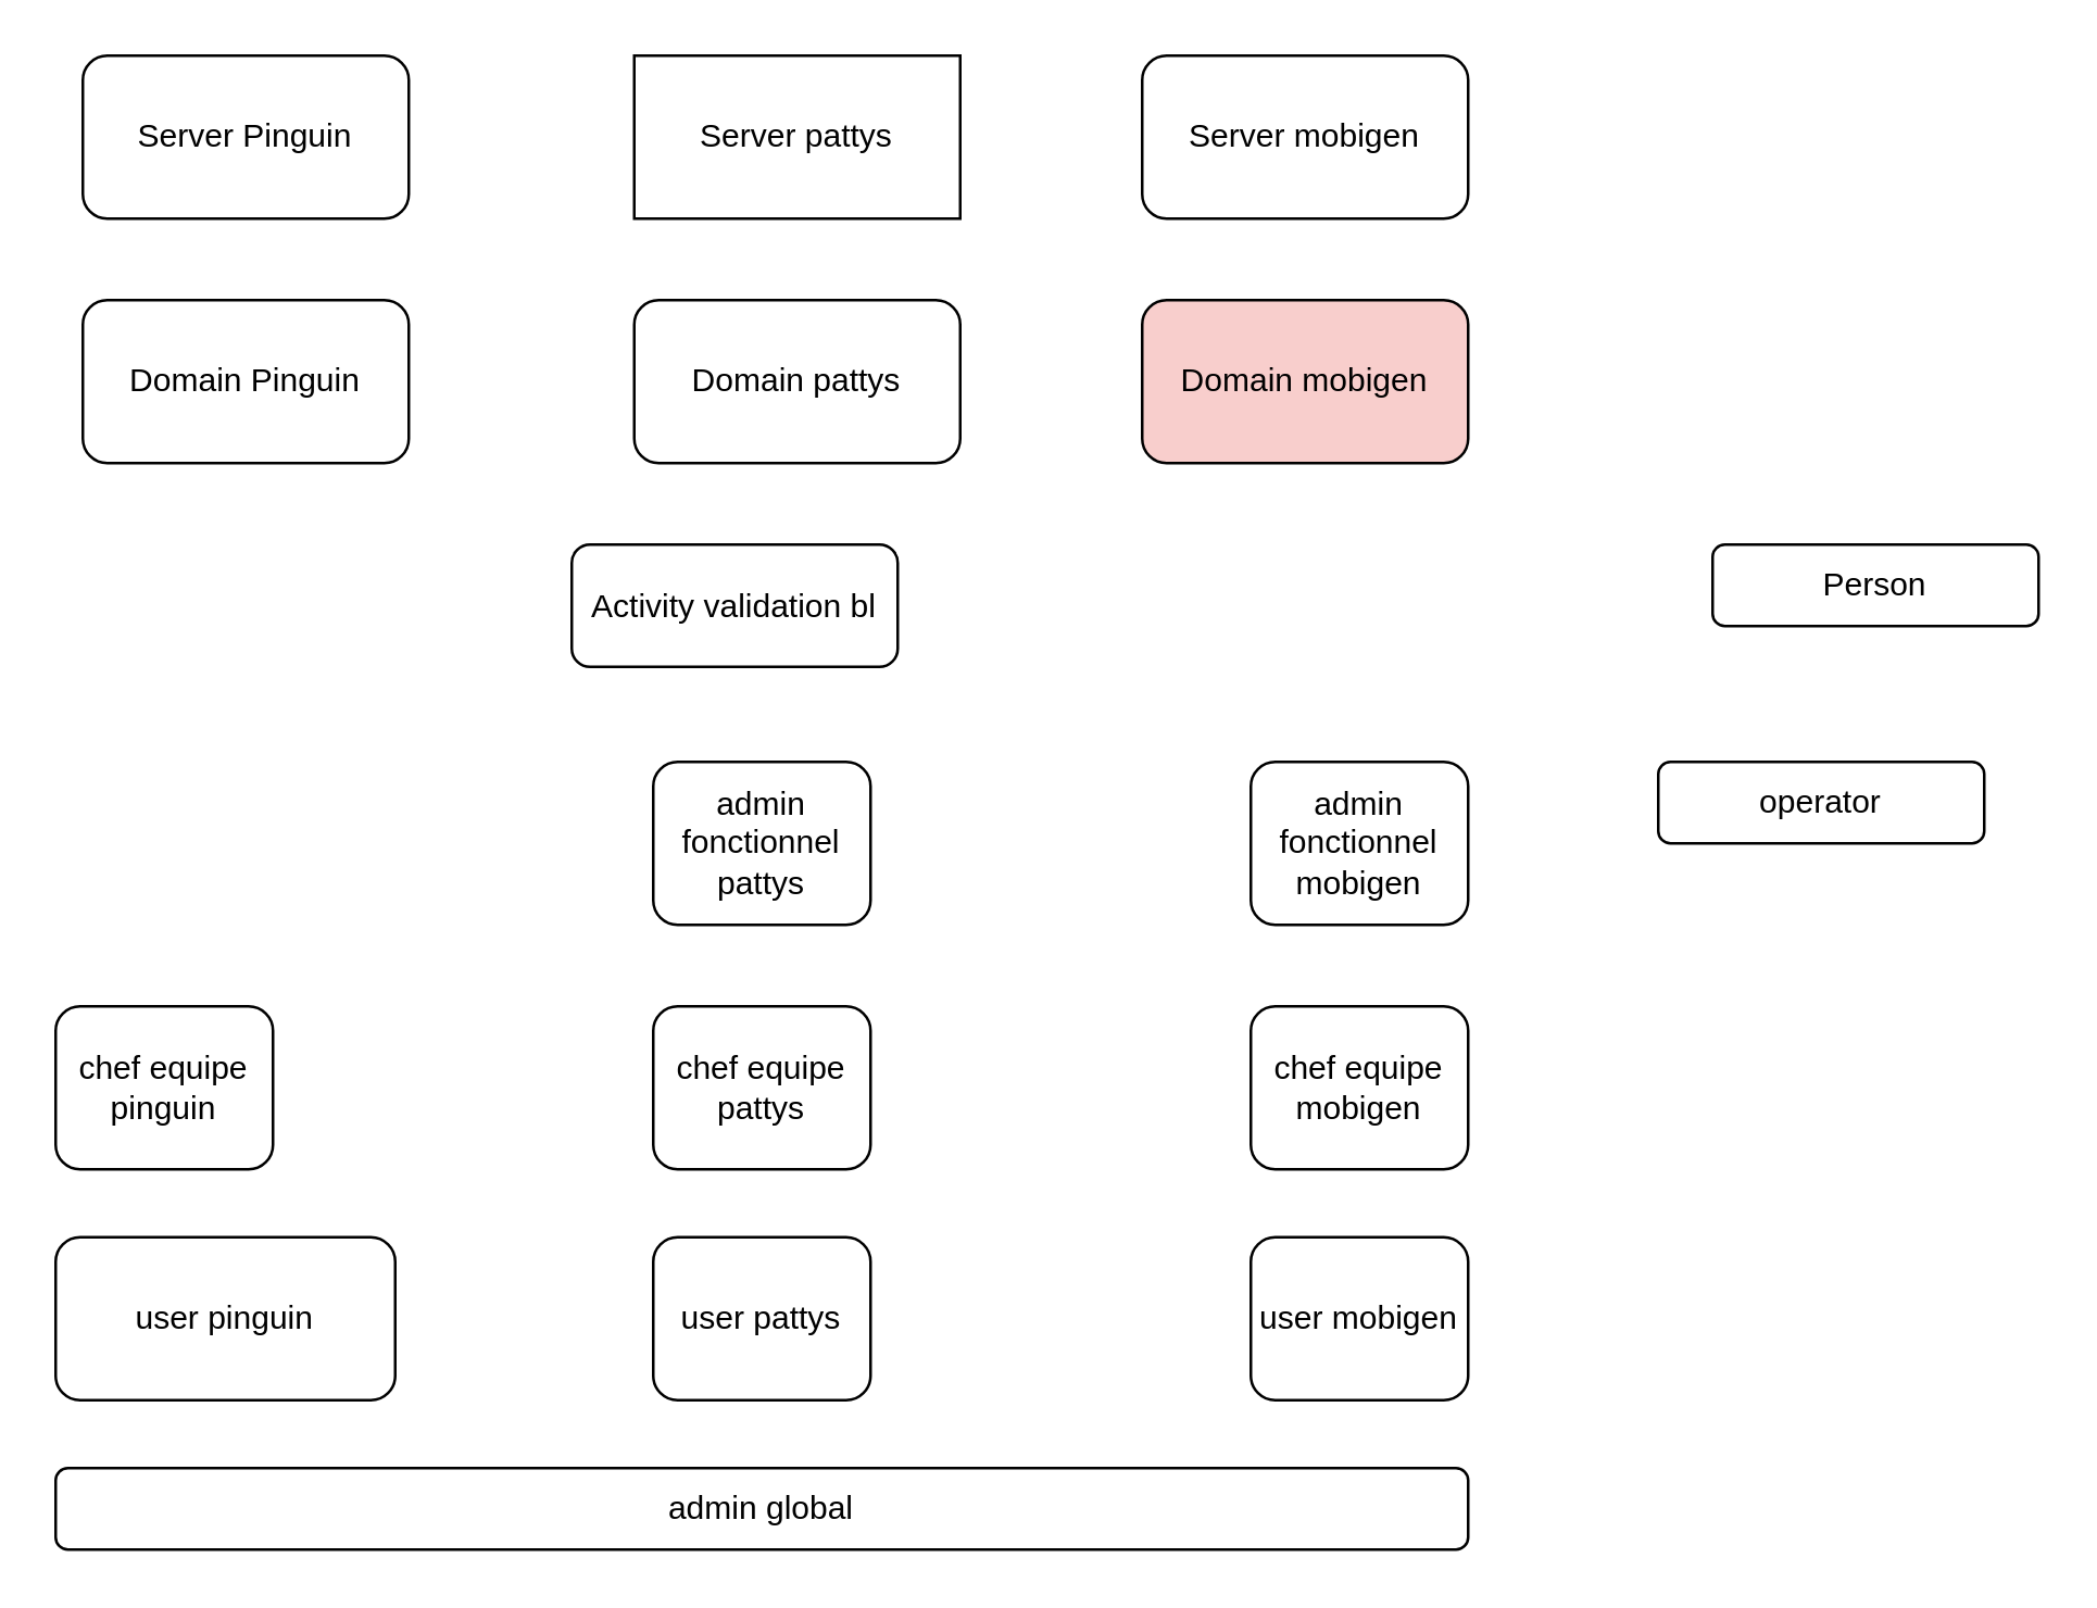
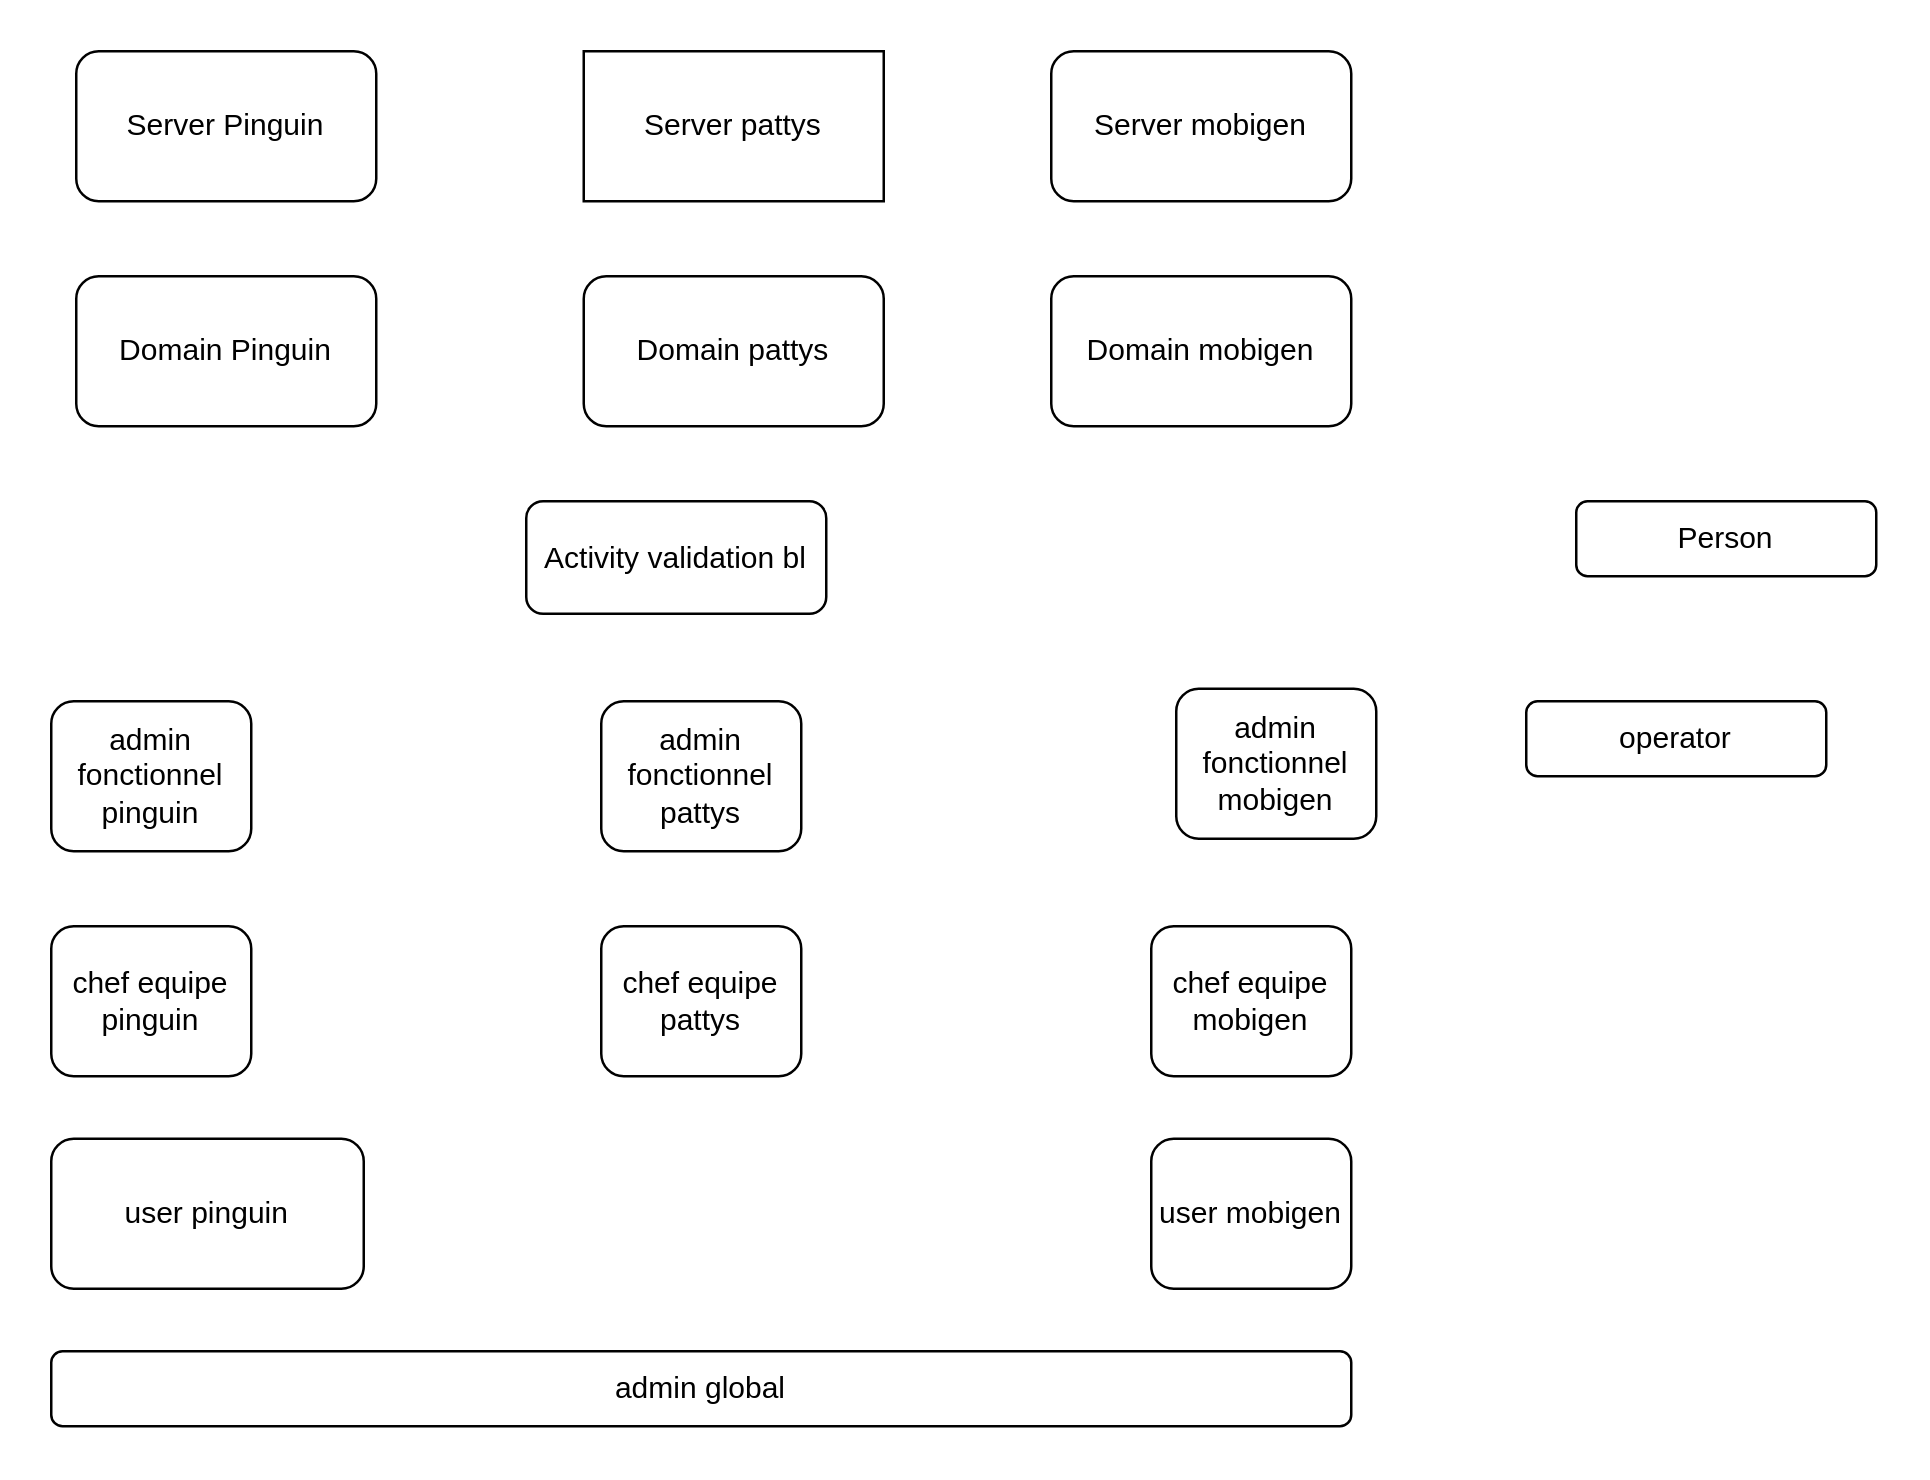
  <mxCell id="0" />
  <mxCell id="1" parent="0" />
  <mxCell id="2" value="Server Pinguin" style="rounded=1;whiteSpace=wrap;html=1;" vertex="1" parent="1"><mxGeometry x="30" y="20" width="120" height="60" as="geometry" /></mxCell>
  <mxCell id="3" value="Server pattys" style="whiteSpace=wrap;html=1;rounded=0;" vertex="1" parent="1"><mxGeometry x="233" y="20" width="120" height="60" as="geometry" /></mxCell>
  <mxCell id="4" value="Server mobigen" style="rounded=1;whiteSpace=wrap;html=1;" vertex="1" parent="1"><mxGeometry x="420" y="20" width="120" height="60" as="geometry" /></mxCell>
  <mxCell id="5" value="admin global" style="rounded=1;whiteSpace=wrap;html=1;" vertex="1" parent="1"><mxGeometry x="20" y="540" width="520" height="30" as="geometry" /></mxCell>
- <mxCell id="6" value="admin fonctionnel mobigen" style="rounded=1;whiteSpace=wrap;html=1;" vertex="1" parent="1"><mxGeometry x="460" y="280" width="80" height="60" as="geometry" /></mxCell>
+ <mxCell id="6" value="admin fonctionnel mobigen" style="rounded=1;whiteSpace=wrap;html=1;" vertex="1" parent="1"><mxGeometry x="470" y="275" width="80" height="60" as="geometry" /></mxCell>
  <mxCell id="7" value="chef equipe mobigen" style="rounded=1;whiteSpace=wrap;html=1;" vertex="1" parent="1"><mxGeometry x="460" y="370" width="80" height="60" as="geometry" /></mxCell>
  <mxCell id="8" value="user mobigen" style="rounded=1;whiteSpace=wrap;html=1;" vertex="1" parent="1"><mxGeometry x="460" y="455" width="80" height="60" as="geometry" /></mxCell>
  <mxCell id="9" value="Domain Pinguin" style="rounded=1;whiteSpace=wrap;html=1;" vertex="1" parent="1"><mxGeometry x="30" y="110" width="120" height="60" as="geometry" /></mxCell>
  <mxCell id="10" value="Domain pattys" style="rounded=1;whiteSpace=wrap;html=1;" vertex="1" parent="1"><mxGeometry x="233" y="110" width="120" height="60" as="geometry" /></mxCell>
- <mxCell id="11" value="Domain mobigen" style="rounded=1;whiteSpace=wrap;html=1;fillColor=#f8cecc;" vertex="1" parent="1"><mxGeometry x="420" y="110" width="120" height="60" as="geometry" /></mxCell>
+ <mxCell id="11" value="Domain mobigen" style="rounded=1;whiteSpace=wrap;html=1;" vertex="1" parent="1"><mxGeometry x="420" y="110" width="120" height="60" as="geometry" /></mxCell>
  <mxCell id="12" value="admin fonctionnel pattys" style="rounded=1;whiteSpace=wrap;html=1;" vertex="1" parent="1"><mxGeometry x="240" y="280" width="80" height="60" as="geometry" /></mxCell>
  <mxCell id="13" value="chef equipe pattys" style="rounded=1;whiteSpace=wrap;html=1;" vertex="1" parent="1"><mxGeometry x="240" y="370" width="80" height="60" as="geometry" /></mxCell>
- <mxCell id="14" value="user pattys" style="rounded=1;whiteSpace=wrap;html=1;" vertex="1" parent="1"><mxGeometry x="240" y="455" width="80" height="60" as="geometry" /></mxCell>
+ <mxCell id="15" value="admin fonctionnel pinguin" style="rounded=1;whiteSpace=wrap;html=1;" vertex="1" parent="1"><mxGeometry x="20" y="280" width="80" height="60" as="geometry" /></mxCell>
  <mxCell id="16" value="chef equipe pinguin" style="rounded=1;whiteSpace=wrap;html=1;" vertex="1" parent="1"><mxGeometry x="20" y="370" width="80" height="60" as="geometry" /></mxCell>
  <mxCell id="17" value="user pinguin" style="rounded=1;whiteSpace=wrap;html=1;" vertex="1" parent="1"><mxGeometry x="20" y="455" width="125" height="60" as="geometry" /></mxCell>
  <mxCell id="18" value="Activity validation bl" style="rounded=1;whiteSpace=wrap;html=1;" vertex="1" parent="1"><mxGeometry x="210" y="200" width="120" height="45" as="geometry" /></mxCell>
  <mxCell id="19" value="operator" style="rounded=1;whiteSpace=wrap;html=1;" vertex="1" parent="1"><mxGeometry x="610" y="280" width="120" height="30" as="geometry" /></mxCell>
  <mxCell id="20" value="Person" style="rounded=1;whiteSpace=wrap;html=1;" vertex="1" parent="1"><mxGeometry x="630" y="200" width="120" height="30" as="geometry" /></mxCell>
